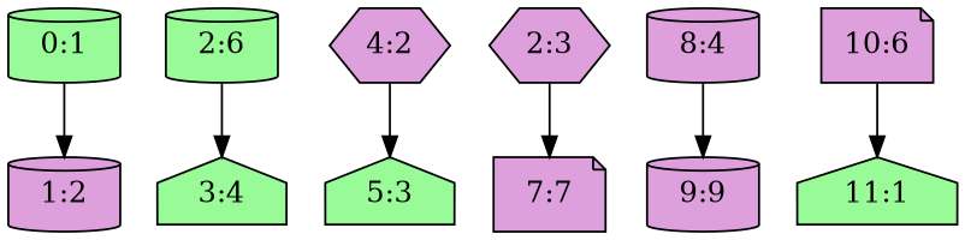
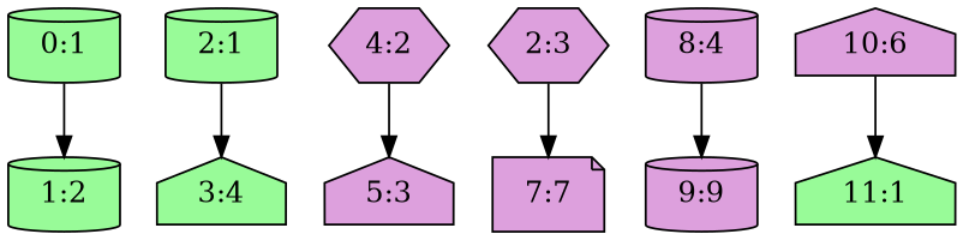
  digraph {
    node [fillcolor=plum shape=cylinder style=filled]
    "0:1" [fillcolor=palegreen]
-   "1:2"
-   "2:1" [fillcolor=palegreen label="2:6"]
+   "1:2" [fillcolor=palegreen]
+   "2:1" [fillcolor=palegreen]
    "3:4" [fillcolor=palegreen shape=house]
    "4:2" [shape=hexagon]
-   "5:3" [fillcolor=palegreen shape=house]
+   "5:3" [shape=house]
    n7 [label="2:3" shape=hexagon]
    n8 [label="7:7" shape=note]
    n9 [label="9:9"]
    "8:4"
-   "10:6" [shape=note]
+   "10:6" [shape=house]
    "11:1" [fillcolor=palegreen shape=house]
    "0:1" -> "1:2"
    "2:1" -> "3:4"
    "4:2" -> "5:3"
    n7 -> n8
    "8:4" -> n9
    "10:6" -> "11:1"
  }
